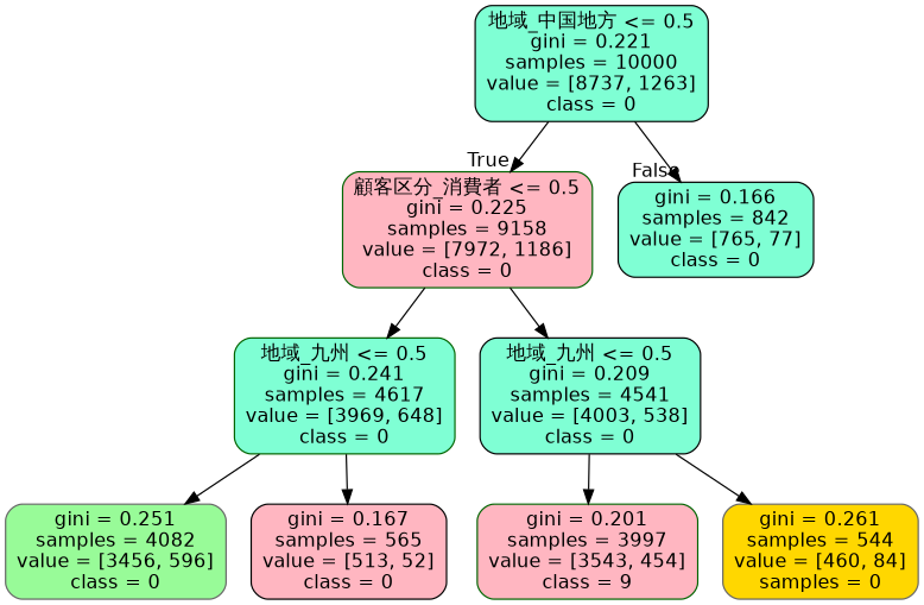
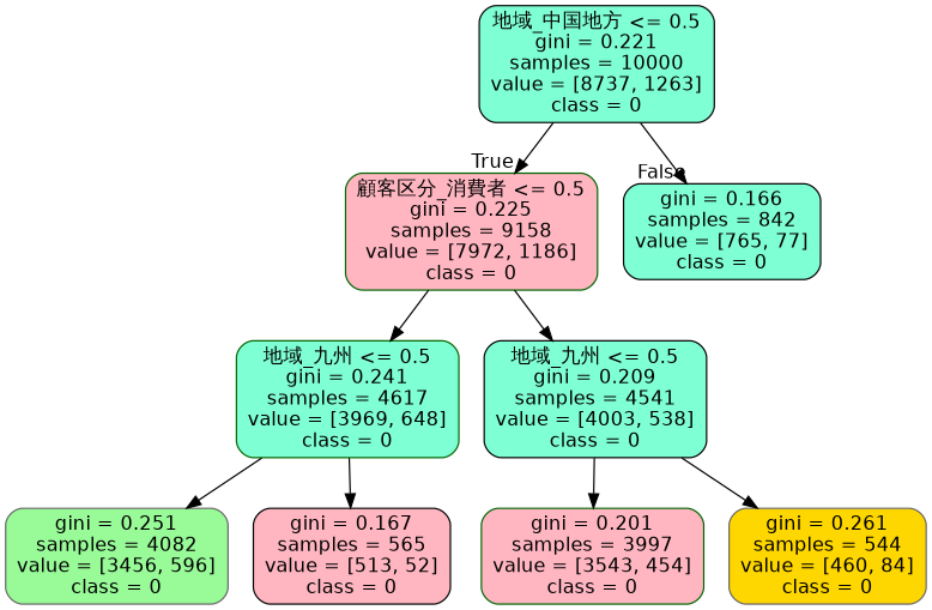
  digraph {
    node [color=black fillcolor=aquamarine fontname=helvetica shape=box style="filled, rounded"]
    edge [fontname=helvetica]
    n1 [label="地域_中国地方 <= 0.5\ngini = 0.221\nsamples = 10000\nvalue = [8737, 1263]\nclass = 0"]
    n2 [color=darkgreen fillcolor=lightpink label="顧客区分_消費者 <= 0.5\ngini = 0.225\nsamples = 9158\nvalue = [7972, 1186]\nclass = 0"]
    n3 [label="gini = 0.166\nsamples = 842\nvalue = [765, 77]\nclass = 0"]
    n4 [color=darkgreen label="地域_九州 <= 0.5\ngini = 0.241\nsamples = 4617\nvalue = [3969, 648]\nclass = 0"]
    n5 [label="地域_九州 <= 0.5\ngini = 0.209\nsamples = 4541\nvalue = [4003, 538]\nclass = 0"]
    n6 [color=gray40 fillcolor=palegreen label="gini = 0.251\nsamples = 4082\nvalue = [3456, 596]\nclass = 0"]
    n7 [fillcolor=lightpink label="gini = 0.167\nsamples = 565\nvalue = [513, 52]\nclass = 0"]
-   n8 [color=darkgreen fillcolor=lightpink label="gini = 0.201\nsamples = 3997\nvalue = [3543, 454]\nclass = 9"]
-   n9 [color=gray40 fillcolor=gold label="gini = 0.261\nsamples = 544\nvalue = [460, 84]\nsamples = 0"]
+   n8 [color=darkgreen fillcolor=lightpink label="gini = 0.201\nsamples = 3997\nvalue = [3543, 454]\nclass = 0"]
+   n9 [color=gray40 fillcolor=gold label="gini = 0.261\nsamples = 544\nvalue = [460, 84]\nclass = 0"]
    n1 -> n2 [headlabel=True labelangle=45 labeldistance=2.5]
    n1 -> n3 [headlabel=False labelangle=-45 labeldistance=2.5]
    n2 -> n4
    n2 -> n5
    n4 -> n6
    n4 -> n7
    n5 -> n8
    n5 -> n9
  }
